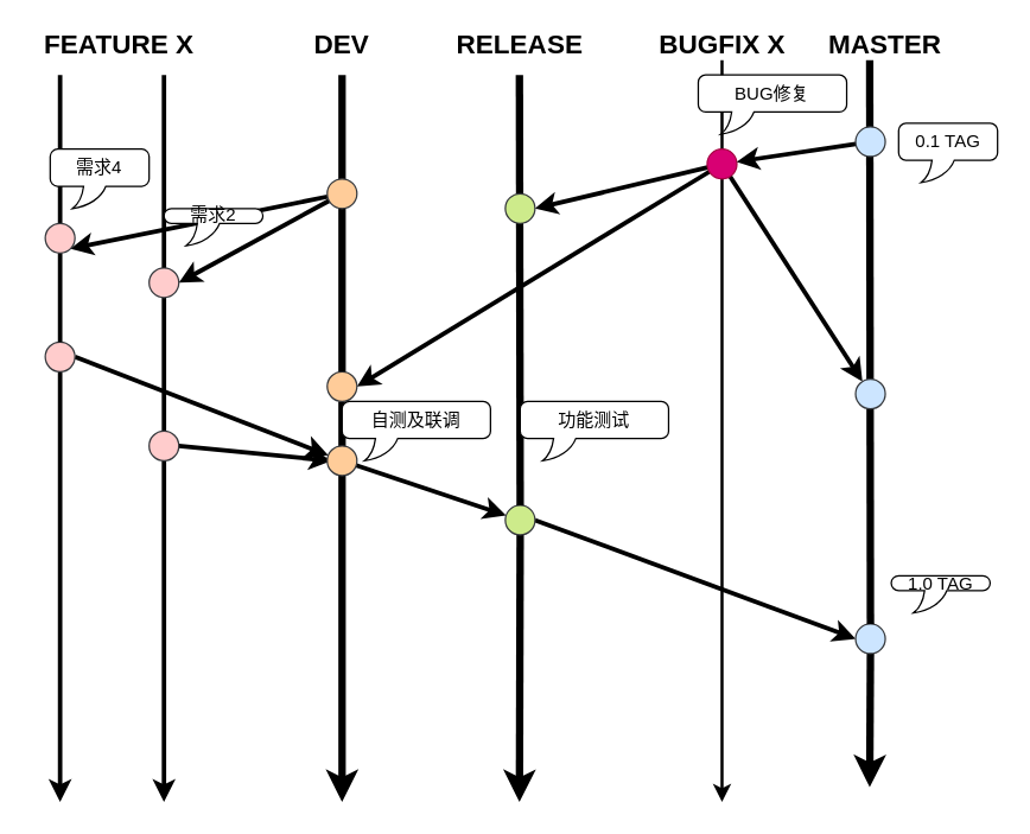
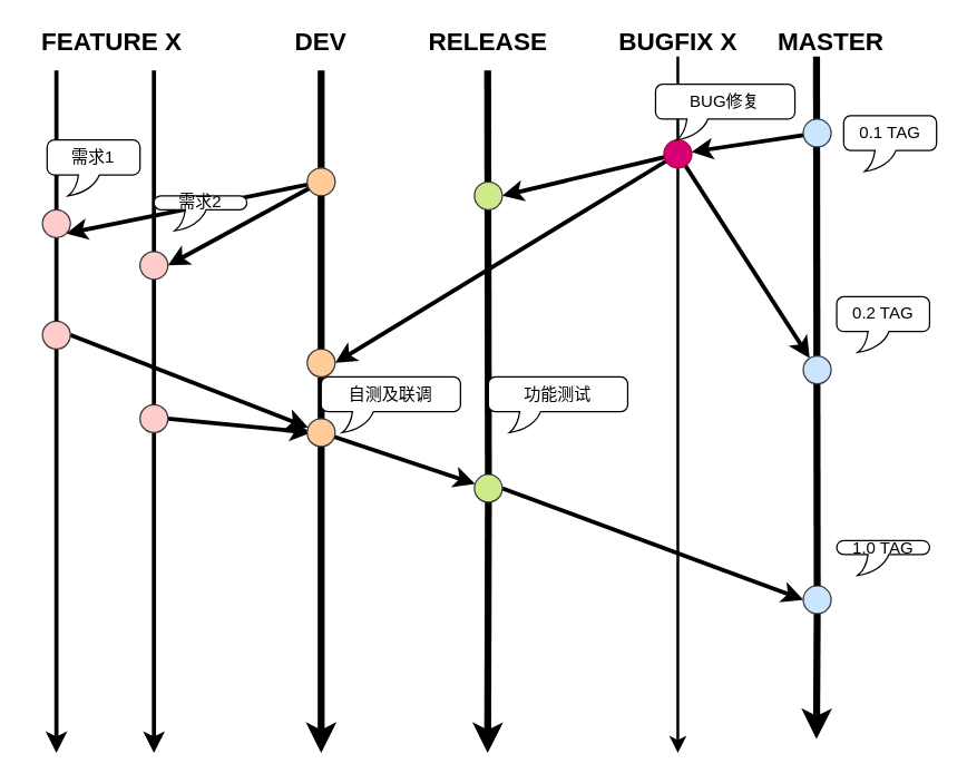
  <mxCell id="0" />
  <mxCell id="1" parent="0" />
  <mxCell id="2" value="" style="endArrow=classic;html=1;strokeWidth=3;startArrow=none;" edge="1" parent="1" source="26"><mxGeometry width="50" height="50" relative="1" as="geometry"><mxPoint x="40" y="50" as="sourcePoint" /><mxPoint x="40" y="540" as="targetPoint" /></mxGeometry></mxCell>
  <mxCell id="3" value="&lt;font style=&quot;font-size: 18px&quot;&gt;&lt;b&gt;FEATURE X&lt;/b&gt;&lt;/font&gt;" style="text;html=1;strokeColor=none;fillColor=none;align=center;verticalAlign=middle;whiteSpace=wrap;rounded=0;" vertex="1" parent="1"><mxGeometry x="20" y="20" width="120" height="20" as="geometry" /></mxCell>
  <mxCell id="4" value="" style="endArrow=classic;html=1;strokeWidth=3;startArrow=none;" edge="1" parent="1" source="29"><mxGeometry width="50" height="50" relative="1" as="geometry"><mxPoint x="110" y="50" as="sourcePoint" /><mxPoint x="110" y="540" as="targetPoint" /></mxGeometry></mxCell>
  <mxCell id="5" value="" style="endArrow=classic;html=1;strokeWidth=5;startArrow=none;" edge="1" parent="1" source="20"><mxGeometry width="50" height="50" relative="1" as="geometry"><mxPoint x="230" y="50" as="sourcePoint" /><mxPoint x="230" y="540" as="targetPoint" /></mxGeometry></mxCell>
  <mxCell id="6" value="&lt;b&gt;&lt;font style=&quot;font-size: 18px&quot;&gt;DEV&lt;/font&gt;&lt;br&gt;&lt;/b&gt;" style="text;html=1;strokeColor=none;fillColor=none;align=center;verticalAlign=middle;whiteSpace=wrap;rounded=0;" vertex="1" parent="1"><mxGeometry x="210" y="20" width="40" height="20" as="geometry" /></mxCell>
  <mxCell id="7" value="" style="endArrow=classic;html=1;strokeWidth=5;startArrow=none;" edge="1" parent="1" source="36"><mxGeometry width="50" height="50" relative="1" as="geometry"><mxPoint x="349.5" y="50" as="sourcePoint" /><mxPoint x="349.5" y="540" as="targetPoint" /></mxGeometry></mxCell>
  <mxCell id="8" value="&lt;b&gt;&lt;font style=&quot;font-size: 18px&quot;&gt;RELEASE&lt;/font&gt;&lt;/b&gt;" style="text;html=1;strokeColor=none;fillColor=none;align=center;verticalAlign=middle;whiteSpace=wrap;rounded=0;" vertex="1" parent="1"><mxGeometry x="330" y="20" width="40" height="20" as="geometry" /></mxCell>
  <mxCell id="9" value="" style="endArrow=classic;html=1;strokeWidth=2;" edge="1" parent="1"><mxGeometry width="50" height="50" relative="1" as="geometry"><mxPoint x="486" y="40" as="sourcePoint" /><mxPoint x="486" y="540" as="targetPoint" /></mxGeometry></mxCell>
  <mxCell id="10" value="&lt;b&gt;&lt;font style=&quot;font-size: 18px&quot;&gt;BUGFIX X&lt;/font&gt;&lt;/b&gt;" style="text;html=1;strokeColor=none;fillColor=none;align=center;verticalAlign=middle;whiteSpace=wrap;rounded=0;" vertex="1" parent="1"><mxGeometry x="438.5" y="20" width="95" height="20" as="geometry" /></mxCell>
  <mxCell id="11" value="" style="endArrow=classic;html=1;strokeWidth=5;startArrow=none;" edge="1" parent="1" source="40"><mxGeometry width="50" height="50" relative="1" as="geometry"><mxPoint x="585.5" y="40" as="sourcePoint" /><mxPoint x="585.5" y="530" as="targetPoint" /></mxGeometry></mxCell>
  <mxCell id="12" value="&lt;b&gt;&lt;font style=&quot;font-size: 18px&quot;&gt;MASTER&lt;/font&gt;&lt;/b&gt;" style="text;html=1;strokeColor=none;fillColor=none;align=center;verticalAlign=middle;whiteSpace=wrap;rounded=0;" vertex="1" parent="1"><mxGeometry x="576" y="20" width="40" height="20" as="geometry" /></mxCell>
  <mxCell id="13" style="edgeStyle=none;rounded=0;orthogonalLoop=1;jettySize=auto;html=1;strokeWidth=3;" edge="1" parent="1" source="16" target="42"><mxGeometry relative="1" as="geometry" /></mxCell>
  <mxCell id="14" style="edgeStyle=none;rounded=0;orthogonalLoop=1;jettySize=auto;html=1;entryX=1;entryY=0.5;entryDx=0;entryDy=0;strokeWidth=3;" edge="1" parent="1" source="16" target="20"><mxGeometry relative="1" as="geometry" /></mxCell>
  <mxCell id="15" style="edgeStyle=none;rounded=0;orthogonalLoop=1;jettySize=auto;html=1;entryX=1;entryY=0.5;entryDx=0;entryDy=0;strokeWidth=3;" edge="1" parent="1" source="16" target="39"><mxGeometry relative="1" as="geometry" /></mxCell>
  <mxCell id="16" value="" style="ellipse;whiteSpace=wrap;html=1;aspect=fixed;fillColor=#d80073;strokeColor=#A50040;fontColor=#ffffff;" vertex="1" parent="1"><mxGeometry x="476" y="100" width="20" height="20" as="geometry" /></mxCell>
  <mxCell id="17" style="rounded=0;orthogonalLoop=1;jettySize=auto;html=1;strokeWidth=3;" edge="1" parent="1" source="43" target="16"><mxGeometry relative="1" as="geometry" /></mxCell>
  <mxCell id="18" value="0.1 TAG" style="whiteSpace=wrap;html=1;shape=mxgraph.basic.roundRectCallout;dx=30;dy=15;size=5;boundedLbl=1;" vertex="1" parent="1"><mxGeometry x="605" y="82.5" width="66.66" height="40" as="geometry" /></mxCell>
+ <mxCell id="19" value="0.2 TAG" style="whiteSpace=wrap;html=1;shape=mxgraph.basic.roundRectCallout;dx=30;dy=15;size=5;boundedLbl=1;" vertex="1" parent="1"><mxGeometry x="600" y="212.5" width="66.66" height="40" as="geometry" /></mxCell>
  <mxCell id="20" value="" style="ellipse;whiteSpace=wrap;html=1;aspect=fixed;fillColor=#ffcc99;strokeColor=#36393d;" vertex="1" parent="1"><mxGeometry x="220" y="250" width="20" height="20" as="geometry" /></mxCell>
  <mxCell id="21" value="" style="endArrow=none;html=1;strokeWidth=5;" edge="1" parent="1" target="20"><mxGeometry width="50" height="50" relative="1" as="geometry"><mxPoint x="230" y="50" as="sourcePoint" /><mxPoint x="230" y="540" as="targetPoint" /></mxGeometry></mxCell>
  <mxCell id="22" style="edgeStyle=none;rounded=0;orthogonalLoop=1;jettySize=auto;html=1;entryX=1;entryY=0.5;entryDx=0;entryDy=0;strokeWidth=3;" edge="1" parent="1" source="24" target="29"><mxGeometry relative="1" as="geometry" /></mxCell>
  <mxCell id="23" style="edgeStyle=none;rounded=0;orthogonalLoop=1;jettySize=auto;html=1;entryX=1;entryY=1;entryDx=0;entryDy=0;strokeWidth=3;" edge="1" parent="1" source="24" target="28"><mxGeometry relative="1" as="geometry" /></mxCell>
  <mxCell id="24" value="" style="ellipse;whiteSpace=wrap;html=1;aspect=fixed;fillColor=#ffcc99;strokeColor=#36393d;" vertex="1" parent="1"><mxGeometry x="220" y="120" width="20" height="20" as="geometry" /></mxCell>
  <mxCell id="25" style="edgeStyle=none;rounded=0;orthogonalLoop=1;jettySize=auto;html=1;exitX=1;exitY=0.5;exitDx=0;exitDy=0;strokeWidth=3;" edge="1" parent="1" source="26" target="34"><mxGeometry relative="1" as="geometry" /></mxCell>
  <mxCell id="26" value="" style="ellipse;whiteSpace=wrap;html=1;aspect=fixed;fillColor=#ffcccc;strokeColor=#36393d;" vertex="1" parent="1"><mxGeometry x="30" y="230" width="20" height="20" as="geometry" /></mxCell>
  <mxCell id="27" value="" style="endArrow=none;html=1;strokeWidth=3;" edge="1" parent="1" target="26"><mxGeometry width="50" height="50" relative="1" as="geometry"><mxPoint x="40" y="50" as="sourcePoint" /><mxPoint x="40" y="540" as="targetPoint" /></mxGeometry></mxCell>
  <mxCell id="28" value="" style="ellipse;whiteSpace=wrap;html=1;aspect=fixed;fillColor=#ffcccc;strokeColor=#36393d;" vertex="1" parent="1"><mxGeometry x="30" y="150" width="20" height="20" as="geometry" /></mxCell>
  <mxCell id="29" value="" style="ellipse;whiteSpace=wrap;html=1;aspect=fixed;fillColor=#ffcccc;strokeColor=#36393d;" vertex="1" parent="1"><mxGeometry x="100" y="180" width="20" height="20" as="geometry" /></mxCell>
  <mxCell id="30" value="" style="endArrow=none;html=1;strokeWidth=3;" edge="1" parent="1" target="29"><mxGeometry width="50" height="50" relative="1" as="geometry"><mxPoint x="110" y="50" as="sourcePoint" /><mxPoint x="110" y="540" as="targetPoint" /></mxGeometry></mxCell>
  <mxCell id="31" style="edgeStyle=none;rounded=0;orthogonalLoop=1;jettySize=auto;html=1;strokeWidth=3;entryX=0;entryY=1;entryDx=0;entryDy=0;exitX=1;exitY=0.5;exitDx=0;exitDy=0;" edge="1" parent="1" source="32"><mxGeometry relative="1" as="geometry"><mxPoint x="222.929" y="310.071" as="targetPoint" /><mxPoint x="119.495" y="276.137" as="sourcePoint" /></mxGeometry></mxCell>
  <mxCell id="32" value="" style="ellipse;whiteSpace=wrap;html=1;aspect=fixed;fillColor=#ffcccc;strokeColor=#36393d;" vertex="1" parent="1"><mxGeometry x="100" y="290" width="20" height="20" as="geometry" /></mxCell>
  <mxCell id="33" style="edgeStyle=none;rounded=0;orthogonalLoop=1;jettySize=auto;html=1;strokeWidth=3;" edge="1" parent="1" source="34" target="36"><mxGeometry relative="1" as="geometry" /></mxCell>
  <mxCell id="34" value="" style="ellipse;whiteSpace=wrap;html=1;aspect=fixed;fillColor=#ffcc99;strokeColor=#36393d;" vertex="1" parent="1"><mxGeometry x="220" y="300" width="20" height="20" as="geometry" /></mxCell>
  <mxCell id="35" style="edgeStyle=none;rounded=0;orthogonalLoop=1;jettySize=auto;html=1;exitX=1;exitY=0.5;exitDx=0;exitDy=0;entryX=0;entryY=0.5;entryDx=0;entryDy=0;strokeWidth=3;" edge="1" parent="1" source="36" target="40"><mxGeometry relative="1" as="geometry" /></mxCell>
  <mxCell id="36" value="" style="ellipse;whiteSpace=wrap;html=1;aspect=fixed;fillColor=#cdeb8b;strokeColor=#36393d;" vertex="1" parent="1"><mxGeometry x="340" y="340" width="20" height="20" as="geometry" /></mxCell>
  <mxCell id="37" value="1.0 TAG" style="whiteSpace=wrap;html=1;shape=mxgraph.basic.roundRectCallout;dx=30;dy=15;size=5;boundedLbl=1;" vertex="1" parent="1"><mxGeometry x="600" y="387.5" width="66.66" height="25" as="geometry" /></mxCell>
  <mxCell id="38" value="" style="endArrow=none;html=1;strokeWidth=5;" edge="1" parent="1" target="36"><mxGeometry width="50" height="50" relative="1" as="geometry"><mxPoint x="349.5" y="50" as="sourcePoint" /><mxPoint x="349.5" y="540" as="targetPoint" /></mxGeometry></mxCell>
  <mxCell id="39" value="" style="ellipse;whiteSpace=wrap;html=1;aspect=fixed;fillColor=#cdeb8b;strokeColor=#36393d;" vertex="1" parent="1"><mxGeometry x="340" y="130" width="20" height="20" as="geometry" /></mxCell>
  <mxCell id="40" value="" style="ellipse;whiteSpace=wrap;html=1;aspect=fixed;fillColor=#cce5ff;strokeColor=#36393d;" vertex="1" parent="1"><mxGeometry x="576" y="420" width="20" height="20" as="geometry" /></mxCell>
  <mxCell id="41" value="" style="endArrow=none;html=1;strokeWidth=5;" edge="1" parent="1" target="40"><mxGeometry width="50" height="50" relative="1" as="geometry"><mxPoint x="585.5" y="40" as="sourcePoint" /><mxPoint x="585.5" y="530" as="targetPoint" /></mxGeometry></mxCell>
  <mxCell id="42" value="" style="ellipse;whiteSpace=wrap;html=1;aspect=fixed;fillColor=#cce5ff;strokeColor=#36393d;" vertex="1" parent="1"><mxGeometry x="576" y="255" width="20" height="20" as="geometry" /></mxCell>
  <mxCell id="43" value="" style="ellipse;whiteSpace=wrap;html=1;aspect=fixed;fillColor=#cce5ff;strokeColor=#36393d;" vertex="1" parent="1"><mxGeometry x="576" y="85" width="20" height="20" as="geometry" /></mxCell>
- <mxCell id="44" value="需求4" style="whiteSpace=wrap;html=1;shape=mxgraph.basic.roundRectCallout;dx=30;dy=15;size=5;boundedLbl=1;" vertex="1" parent="1"><mxGeometry x="33.34" y="100" width="66.66" height="40" as="geometry" /></mxCell>
+ <mxCell id="44" value="需求1" style="whiteSpace=wrap;html=1;shape=mxgraph.basic.roundRectCallout;dx=30;dy=15;size=5;boundedLbl=1;" vertex="1" parent="1"><mxGeometry x="33.34" y="100" width="66.66" height="40" as="geometry" /></mxCell>
  <mxCell id="45" value="需求2" style="whiteSpace=wrap;html=1;shape=mxgraph.basic.roundRectCallout;dx=30;dy=15;size=5;boundedLbl=1;" vertex="1" parent="1"><mxGeometry x="110" y="140" width="66.66" height="25" as="geometry" /></mxCell>
  <mxCell id="46" value="自测及联调" style="whiteSpace=wrap;html=1;shape=mxgraph.basic.roundRectCallout;dx=30;dy=15;size=5;boundedLbl=1;" vertex="1" parent="1"><mxGeometry x="230" y="270" width="100" height="40" as="geometry" /></mxCell>
  <mxCell id="47" value="功能测试" style="whiteSpace=wrap;html=1;shape=mxgraph.basic.roundRectCallout;dx=30;dy=15;size=5;boundedLbl=1;" vertex="1" parent="1"><mxGeometry x="350" y="270" width="100" height="40" as="geometry" /></mxCell>
- <mxCell id="48" value="BUG修复" style="whiteSpace=wrap;html=1;shape=mxgraph.basic.roundRectCallout;dx=30;dy=15;size=5;boundedLbl=1;" vertex="1" parent="1"><mxGeometry x="470" y="50" width="100" height="40" as="geometry" /></mxCell>
+ <mxCell id="48" value="BUG修复" style="whiteSpace=wrap;html=1;shape=mxgraph.basic.roundRectCallout;dx=30;dy=15;size=5;boundedLbl=1;" vertex="1" parent="1"><mxGeometry x="470" y="60" width="100" height="40" as="geometry" /></mxCell>
